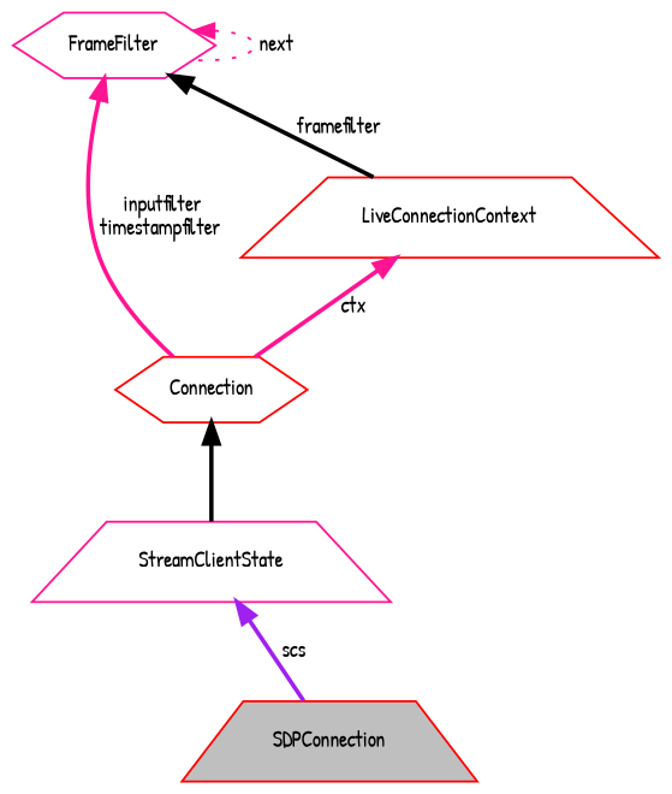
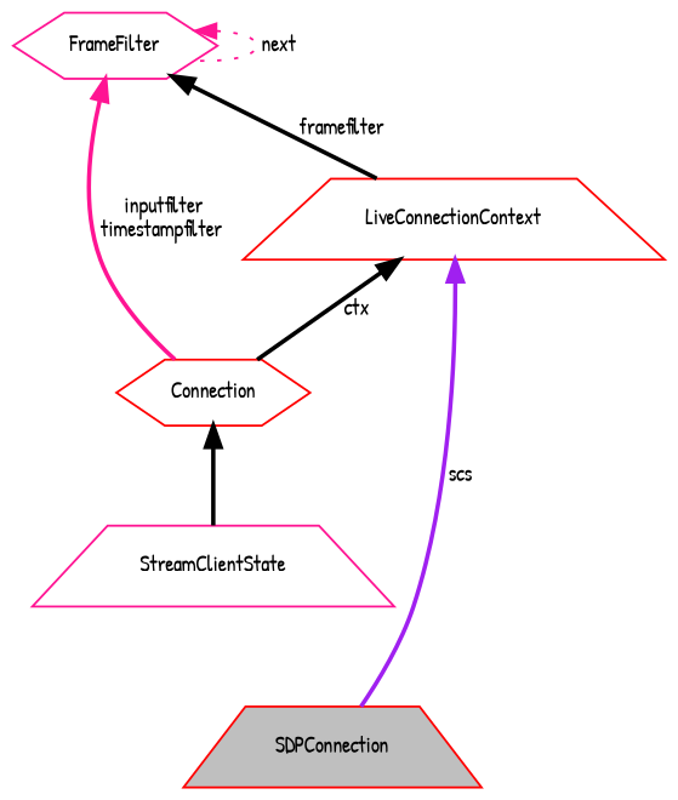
  digraph {
    fontname="Patrick Hand"
    node [color=red fillcolor=white fontname="Patrick Hand" fontsize=10 shape=trapezium style=filled]
    edge [color=deeppink dir=back fontname="Patrick Hand" fontsize=10 labelfontname=Helvetica labelfontsize=10 style=bold]
    n1 [fillcolor=grey75 fontcolor=black height=0.2 label=SDPConnection width=0.4]
    n2 [height=0.2 label=Connection shape=hexagon width=0.4]
    n3 [color=deeppink height=0.2 label=StreamClientState width=0.4]
    n4 [height=0.2 label=LiveConnectionContext width=0.4]
    n5 [color=deeppink height=0.2 label=FrameFilter shape=hexagon width=0.4]
    n2 -> n3 [color=black]
-   n3 -> n1 [color=purple label=" scs"]
-   n4 -> n2 [label=" ctx"]
+   n4 -> n1 [color=purple label=" scs"]
+   n4 -> n2 [color=black label=" ctx"]
    n5 -> n2 [label=" inputfilter\ntimestampfilter"]
    n5 -> n4 [color=black label=" framefilter"]
    n5 -> n5 [label=" next" style=dotted]
  }
